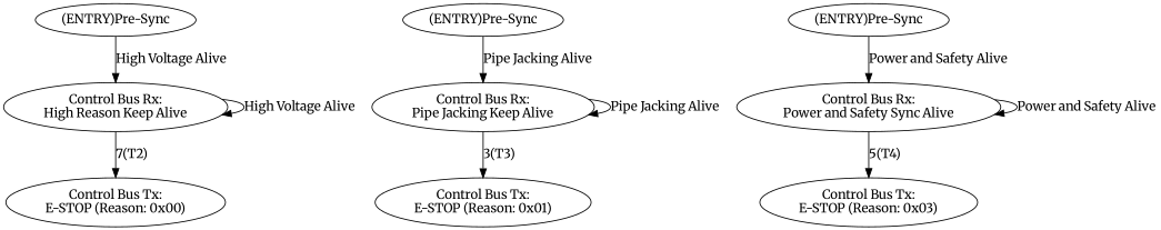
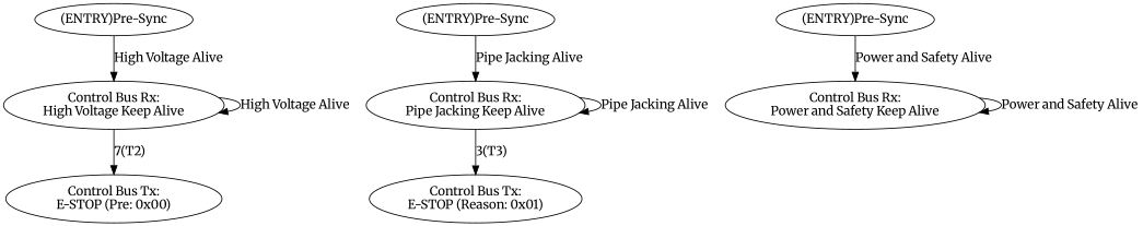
  digraph {
    fontname=Merriweather
    node [fontname=Merriweather]
    edge [fontname=Merriweather]
    n1 [label="(ENTRY)Pre-Sync"]
-   n2 [label="Control Bus Rx:\nHigh Reason Keep Alive"]
-   n3 [label="Control Bus Tx:\nE-STOP (Reason: 0x00)"]
+   n2 [label="Control Bus Rx:\nHigh Voltage Keep Alive"]
+   n3 [label="Control Bus Tx:\nE-STOP (Pre: 0x00)"]
    n4 [label="(ENTRY)Pre-Sync"]
    n5 [label="Control Bus Rx:\nPipe Jacking Keep Alive"]
    n6 [label="Control Bus Tx:\nE-STOP (Reason: 0x01)"]
    n7 [label="(ENTRY)Pre-Sync"]
-   n8 [label="Control Bus Rx:\nPower and Safety Sync Alive"]
-   n9 [label="Control Bus Tx:\nE-STOP (Reason: 0x03)"]
+   n8 [label="Control Bus Rx:\nPower and Safety Keep Alive"]
    n1 -> n2 [label="High Voltage Alive"]
    n2 -> n2 [label="High Voltage Alive"]
    n2 -> n3 [label="7(T2)"]
    n4 -> n5 [label="Pipe Jacking Alive"]
    n5 -> n5 [label="Pipe Jacking Alive"]
    n5 -> n6 [label="3(T3)"]
    n7 -> n8 [label="Power and Safety Alive"]
    n8 -> n8 [label="Power and Safety Alive"]
-   n8 -> n9 [label="5(T4)"]
  }
